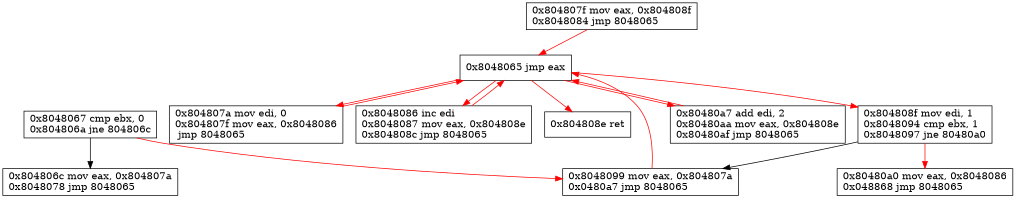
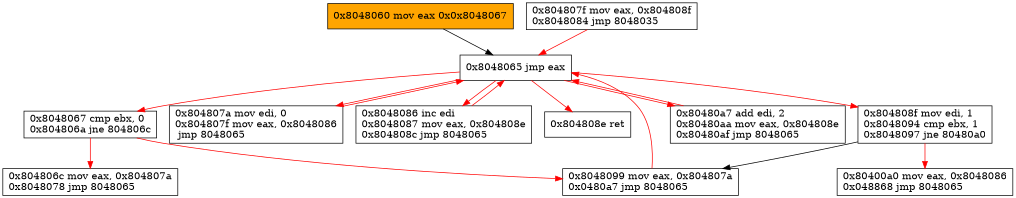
  digraph {
    fontname=cmr10
    labeljust=r
    node [fillcolor=white labeljust=r shape=box style=filled]
    edge [color=red]
+   n1 [fillcolor=orange label="0x8048060 mov eax 0x0x8048067\l"]
    n2 [label="0x8048065 jmp eax\l"]
    n3 [label="0x8048067 cmp ebx, 0\l0x804806a jne 804806c\l"]
    n4 [label="0x804807a mov edi, 0\l0x804807f mov eax, 0x8048086\l jmp 8048065\l"]
    n5 [label="0x8048086 inc edi\l0x8048087 mov eax, 0x804808e\l0x804808c jmp 8048065\l"]
    n6 [label="0x804808e ret\l"]
    n7 [label="0x804808f mov edi, 1\l0x8048094 cmp ebx, 1\l0x8048097 jne 80480a0\l"]
    n8 [label="0x80480a7 add edi, 2\l0x80480aa mov eax, 0x804808e\l0x80480af jmp 8048065\l"]
    n9 [label="0x804806c mov eax, 0x804807a\l0x8048078 jmp 8048065\l"]
    n10 [label="0x8048099 mov eax, 0x804807a\l0x0480a7 jmp 8048065\l"]
-   n11 [label="0x80480a0 mov eax, 0x8048086\l0x048868 jmp 8048065\l"]
-   n12 [label="0x804807f mov eax, 0x804808f\l0x8048084 jmp 8048065\l"]
+   n11 [label="0x80400a0 mov eax, 0x8048086\l0x048868 jmp 8048065\l"]
+   n12 [label="0x804807f mov eax, 0x804808f\l0x8048084 jmp 8048035\l"]
+   n1 -> n2 [color=black]
+   n2 -> n3
    n2 -> n4
    n2 -> n5
    n2 -> n6
    n2 -> n7
    n2 -> n8
-   n3 -> n9 [color=black]
+   n3 -> n9
    n3 -> n10
    n4 -> n2
    n5 -> n2
    n7 -> n10 [color=black]
    n7 -> n11
    n8 -> n2
    n10 -> n2
    n12 -> n2
  }
